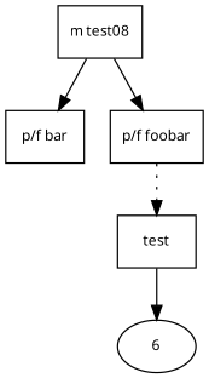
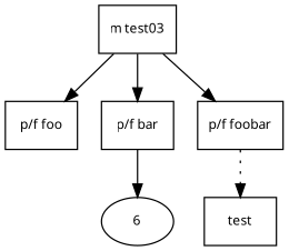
  digraph {
    fontname="Noto Sans"
    fontsize=10
    node [fontname="Noto Sans" fontsize=10 shape=box]
    edge [fontname="Noto Sans" fontsize=10]
-   n1 [label="m test08"]
+   n1 [label="m test03"]
+   n2 [label="p/f foo"]
    n3 [label="p/f bar"]
    n4 [label="p/f foobar"]
    n5 [label=test]
    n6 [label=6 shape=ellipse]
+   n1 -> n2
    n1 -> n3
    n1 -> n4
    n4 -> n5 [style=dotted]
-   n5 -> n6
+   n3 -> n6
  }
